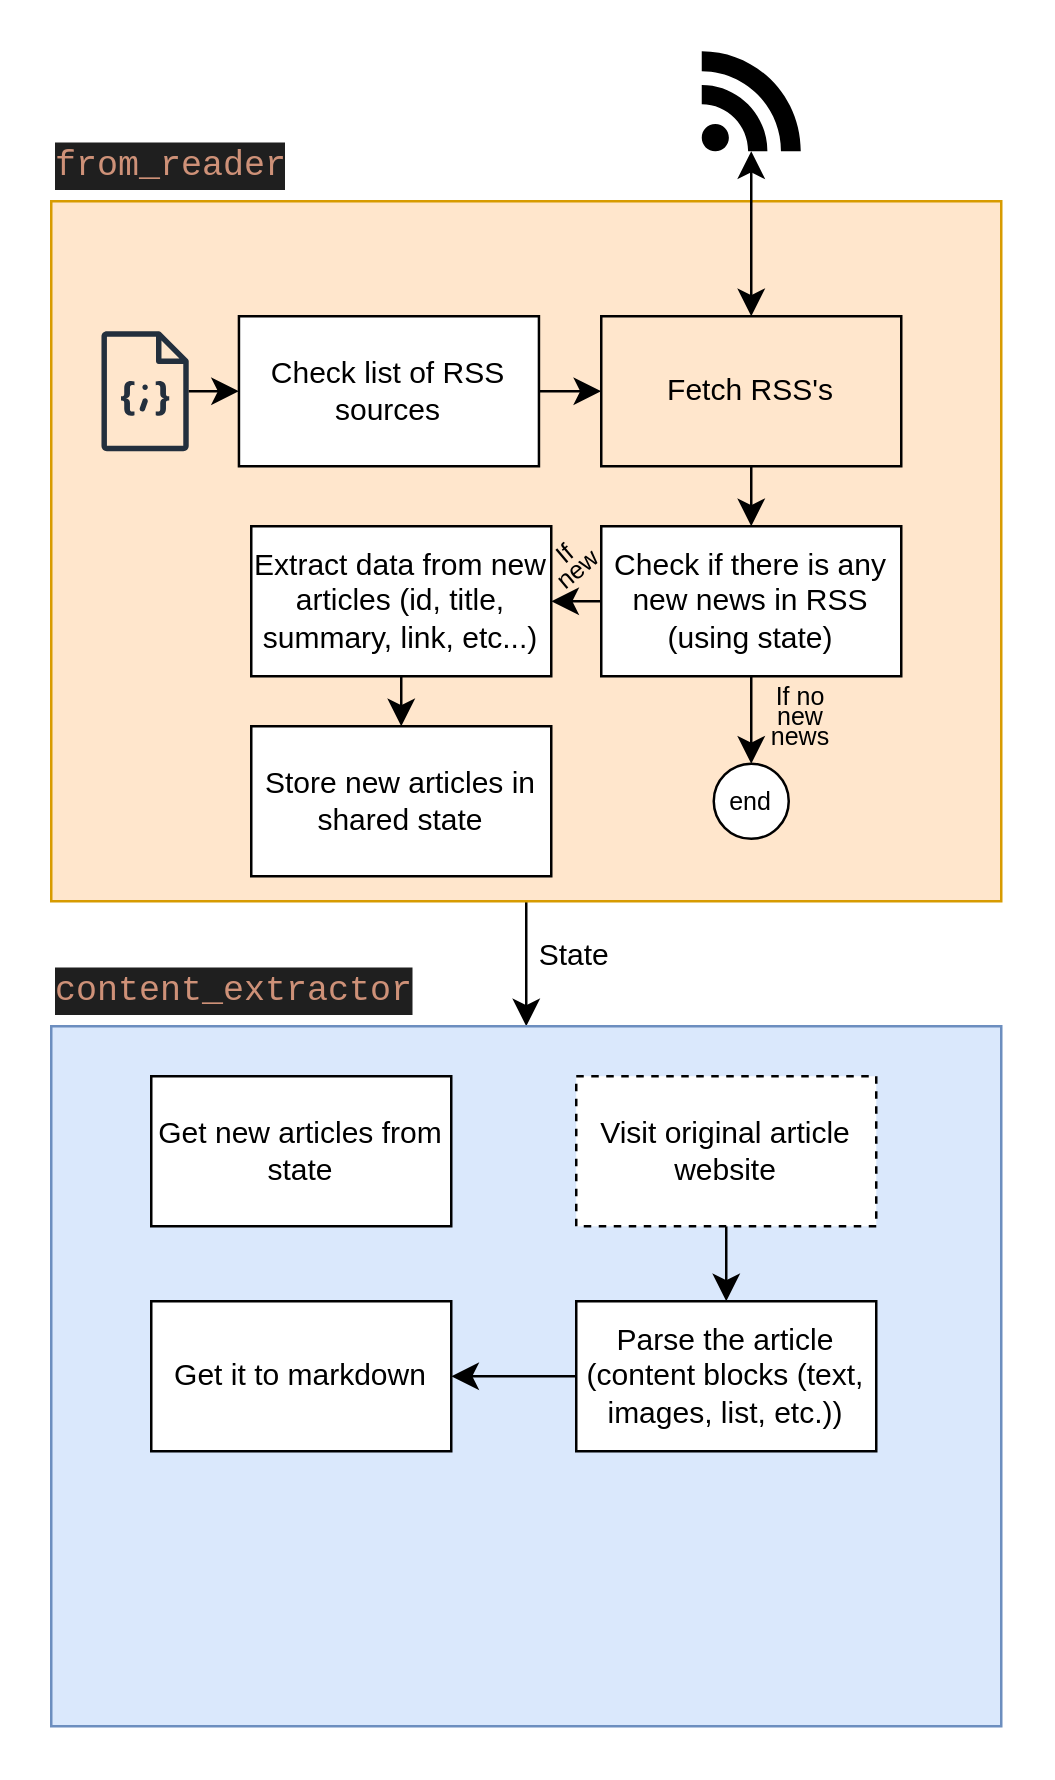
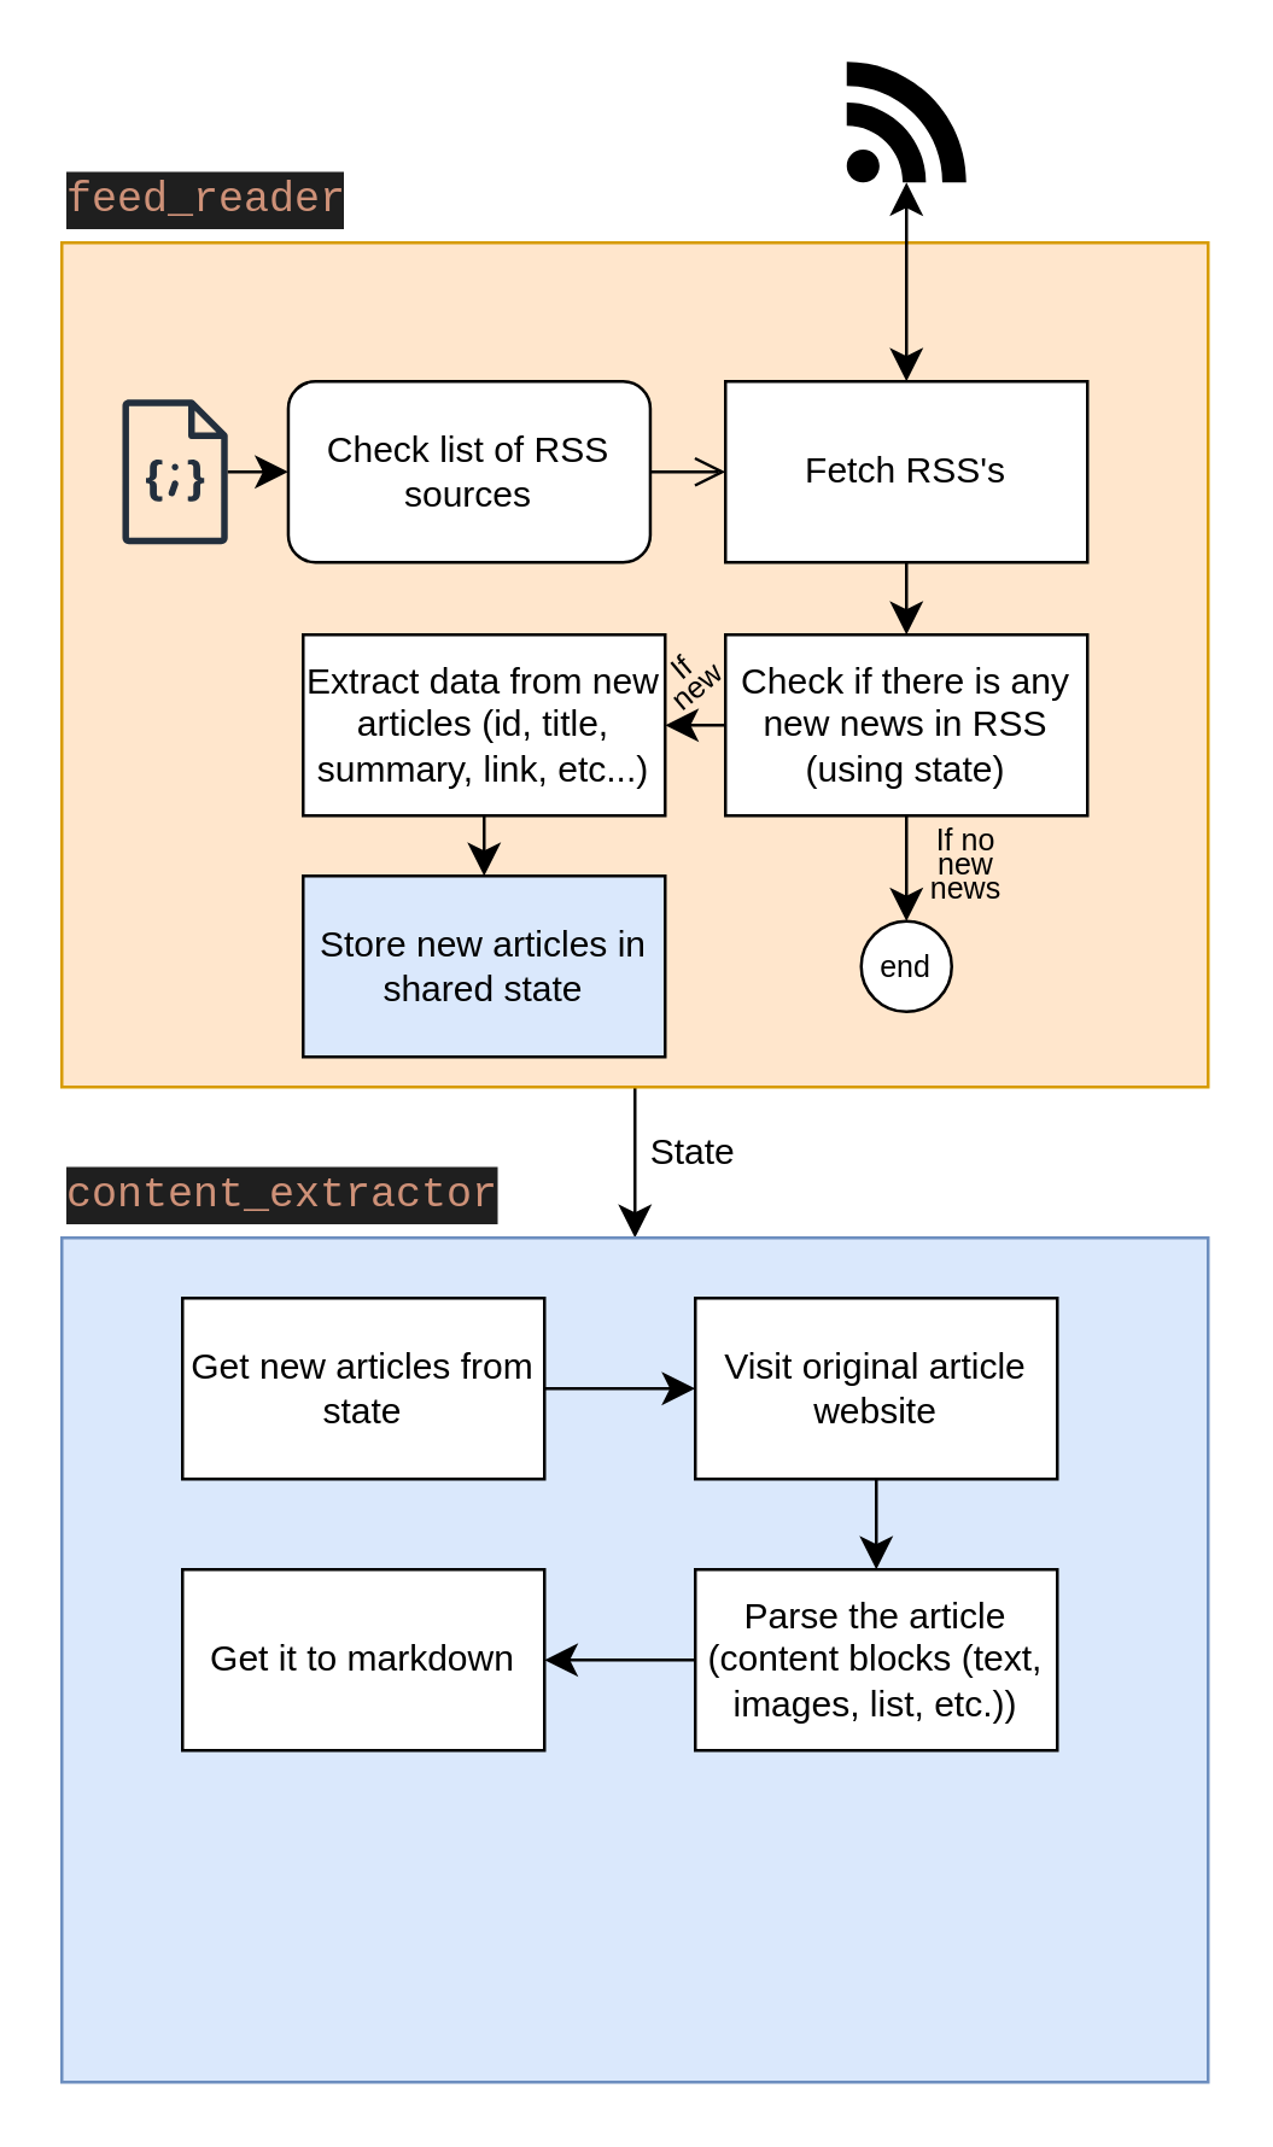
  <mxCell id="0" />
  <mxCell id="1" parent="0" />
  <mxCell id="2" style="edgeStyle=none;curved=1;rounded=0;orthogonalLoop=1;jettySize=auto;html=1;exitX=0.5;exitY=1;exitDx=0;exitDy=0;entryX=0.5;entryY=0;entryDx=0;entryDy=0;fontSize=12;startSize=8;endSize=8;" edge="1" parent="1" source="4" target="22"><mxGeometry relative="1" as="geometry" /></mxCell>
  <mxCell id="3" value="State" style="edgeLabel;html=1;align=center;verticalAlign=middle;resizable=0;points=[];fontSize=12;" vertex="1" connectable="0" parent="2"><mxGeometry x="-0.163" y="1" relative="1" as="geometry"><mxPoint x="17" as="offset" /></mxGeometry></mxCell>
  <mxCell id="4" value="" style="rounded=0;whiteSpace=wrap;html=1;fillColor=#ffe6cc;strokeColor=#d79b00;" vertex="1" parent="1"><mxGeometry x="20" y="80" width="380" height="280" as="geometry" /></mxCell>
  <mxCell id="5" value="" style="shape=mxgraph.signs.tech.rss;html=1;pointerEvents=1;fillColor=#000000;strokeColor=none;verticalLabelPosition=bottom;verticalAlign=top;align=center;" vertex="1" parent="1"><mxGeometry x="280.2" y="20" width="39.6" height="40" as="geometry" /></mxCell>
  <mxCell id="6" style="edgeStyle=none;curved=1;rounded=0;orthogonalLoop=1;jettySize=auto;html=1;exitX=0.5;exitY=1;exitDx=0;exitDy=0;entryX=0.5;entryY=0;entryDx=0;entryDy=0;fontSize=12;startSize=8;endSize=8;" edge="1" parent="1" source="7" target="16"><mxGeometry relative="1" as="geometry" /></mxCell>
- <mxCell id="7" value="Fetch RSS's" style="rounded=0;whiteSpace=wrap;html=1;fillColor=#ffe6cc;" vertex="1" parent="1"><mxGeometry x="240" y="126" width="120" height="60" as="geometry" /></mxCell>
+ <mxCell id="7" value="Fetch RSS's" style="rounded=0;whiteSpace=wrap;html=1;" vertex="1" parent="1"><mxGeometry x="240" y="126" width="120" height="60" as="geometry" /></mxCell>
  <mxCell id="8" value="" style="endArrow=classic;startArrow=classic;html=1;rounded=0;fontSize=12;startSize=8;endSize=8;curved=1;entryX=0.5;entryY=1;entryDx=0;entryDy=0;entryPerimeter=0;exitX=0.5;exitY=0;exitDx=0;exitDy=0;" edge="1" parent="1" source="7" target="5"><mxGeometry width="50" height="50" relative="1" as="geometry"><mxPoint x="310" y="260" as="sourcePoint" /><mxPoint x="360" y="210" as="targetPoint" /></mxGeometry></mxCell>
  <mxCell id="9" value="" style="sketch=0;outlineConnect=0;fontColor=#232F3E;gradientColor=none;fillColor=#232F3D;strokeColor=none;dashed=0;verticalLabelPosition=bottom;verticalAlign=top;align=center;html=1;fontSize=12;fontStyle=0;aspect=fixed;pointerEvents=1;shape=mxgraph.aws4.json_script;" vertex="1" parent="1"><mxGeometry x="40" y="132" width="35.08" height="48" as="geometry" /></mxCell>
- <mxCell id="10" style="edgeStyle=none;curved=1;rounded=0;orthogonalLoop=1;jettySize=auto;html=1;exitX=1;exitY=0.5;exitDx=0;exitDy=0;entryX=0;entryY=0.5;entryDx=0;entryDy=0;fontSize=12;startSize=8;endSize=8;" edge="1" parent="1" source="11" target="7"><mxGeometry relative="1" as="geometry" /></mxCell>
- <mxCell id="11" value="Check list of RSS sources" style="rounded=0;whiteSpace=wrap;html=1;" vertex="1" parent="1"><mxGeometry x="95.08" y="126" width="120" height="60" as="geometry" /></mxCell>
+ <mxCell id="10" style="edgeStyle=none;curved=1;rounded=0;orthogonalLoop=1;jettySize=auto;html=1;exitX=1;exitY=0.5;exitDx=0;exitDy=0;entryX=0;entryY=0.5;entryDx=0;entryDy=0;fontSize=12;startSize=8;endSize=8;endArrow=open;" edge="1" parent="1" source="11" target="7"><mxGeometry relative="1" as="geometry" /></mxCell>
+ <mxCell id="11" value="Check list of RSS sources" style="whiteSpace=wrap;html=1;rounded=1;" vertex="1" parent="1"><mxGeometry x="95.08" y="126" width="120" height="60" as="geometry" /></mxCell>
  <mxCell id="12" value="" style="endArrow=classic;html=1;rounded=0;fontSize=12;startSize=8;endSize=8;curved=1;entryX=0;entryY=0.5;entryDx=0;entryDy=0;" edge="1" parent="1" source="9" target="11"><mxGeometry width="50" height="50" relative="1" as="geometry"><mxPoint x="80" as="sourcePoint" y="140" /><mxPoint x="130" y="90" as="targetPoint" /></mxGeometry></mxCell>
- <mxCell id="13" value="&lt;div style=&quot;color: #cccccc;background-color: #1f1f1f;font-family: Consolas, 'Courier New', monospace;font-weight: normal;font-size: 14px;line-height: 19px;white-space: pre;&quot;&gt;&lt;div&gt;&lt;span style=&quot;color: #ce9178;&quot;&gt;from_reader&lt;/span&gt;&lt;/div&gt;&lt;/div&gt;" style="text;whiteSpace=wrap;html=1;" vertex="1" parent="1"><mxGeometry x="20" y="50" width="120" height="40" as="geometry" /></mxCell>
+ <mxCell id="13" value="&lt;div style=&quot;color: #cccccc;background-color: #1f1f1f;font-family: Consolas, 'Courier New', monospace;font-weight: normal;font-size: 14px;line-height: 19px;white-space: pre;&quot;&gt;&lt;div&gt;&lt;span style=&quot;color: #ce9178;&quot;&gt;feed_reader&lt;/span&gt;&lt;/div&gt;&lt;/div&gt;" style="text;whiteSpace=wrap;html=1;" vertex="1" parent="1"><mxGeometry x="20" y="50" width="120" height="40" as="geometry" /></mxCell>
  <mxCell id="14" style="edgeStyle=none;curved=1;rounded=0;orthogonalLoop=1;jettySize=auto;html=1;exitX=0;exitY=0.5;exitDx=0;exitDy=0;entryX=1;entryY=0.5;entryDx=0;entryDy=0;fontSize=12;startSize=8;endSize=8;" edge="1" parent="1" source="16" target="18"><mxGeometry relative="1" as="geometry" /></mxCell>
  <mxCell id="15" style="edgeStyle=none;curved=1;rounded=0;orthogonalLoop=1;jettySize=auto;html=1;exitX=0.5;exitY=1;exitDx=0;exitDy=0;entryX=0.5;entryY=0;entryDx=0;entryDy=0;fontSize=12;startSize=8;endSize=8;" edge="1" parent="1" source="16" target="25"><mxGeometry relative="1" as="geometry" /></mxCell>
  <mxCell id="16" value="Check if there is any new news in RSS (using state)" style="rounded=0;whiteSpace=wrap;html=1;" vertex="1" parent="1"><mxGeometry x="240" y="210" width="120" height="60" as="geometry" /></mxCell>
  <mxCell id="17" style="edgeStyle=none;curved=1;rounded=0;orthogonalLoop=1;jettySize=auto;html=1;exitX=0.5;exitY=1;exitDx=0;exitDy=0;entryX=0.5;entryY=0;entryDx=0;entryDy=0;fontSize=12;startSize=8;endSize=8;" edge="1" parent="1" source="18" target="20"><mxGeometry relative="1" as="geometry" /></mxCell>
  <mxCell id="18" value="Extract data from new articles (id, title, summary, link, etc...)" style="rounded=0;whiteSpace=wrap;html=1;" vertex="1" parent="1"><mxGeometry x="100" y="210" width="120" height="60" as="geometry" /></mxCell>
  <mxCell id="19" value="&lt;div style=&quot;line-height: 80%;&quot;&gt;If&lt;div&gt;new&lt;/div&gt;&lt;/div&gt;" style="text;html=1;align=center;verticalAlign=middle;whiteSpace=wrap;rounded=0;fontSize=10;rotation=-40;spacing=0;" vertex="1" parent="1"><mxGeometry x="213" y="219" width="30" height="10" as="geometry" /></mxCell>
- <mxCell id="20" value="Store new articles in shared state" style="rounded=0;whiteSpace=wrap;html=1;" vertex="1" parent="1"><mxGeometry x="100" y="290" width="120" height="60" as="geometry" /></mxCell>
+ <mxCell id="20" value="Store new articles in shared state" style="rounded=0;whiteSpace=wrap;html=1;fillColor=#dae8fc;" vertex="1" parent="1"><mxGeometry x="100" y="290" width="120" height="60" as="geometry" /></mxCell>
  <mxCell id="21" value="&lt;div style=&quot;color: #cccccc;background-color: #1f1f1f;font-family: Consolas, 'Courier New', monospace;font-weight: normal;font-size: 14px;line-height: 19px;white-space: pre;&quot;&gt;&lt;div&gt;&lt;span style=&quot;color: #ce9178;&quot;&gt;content_extractor&lt;/span&gt;&lt;/div&gt;&lt;/div&gt;" style="text;whiteSpace=wrap;html=1;" vertex="1" parent="1"><mxGeometry x="20" y="380" width="160" height="40" as="geometry" /></mxCell>
  <mxCell id="22" value="" style="rounded=0;whiteSpace=wrap;html=1;fillColor=#dae8fc;strokeColor=#6c8ebf;" vertex="1" parent="1"><mxGeometry x="20" y="410" width="380" height="280" as="geometry" /></mxCell>
+ <mxCell id="23" style="edgeStyle=none;curved=1;rounded=0;orthogonalLoop=1;jettySize=auto;html=1;exitX=1;exitY=0.5;exitDx=0;exitDy=0;entryX=0;entryY=0.5;entryDx=0;entryDy=0;fontSize=12;startSize=8;endSize=8;" edge="1" parent="1" source="24" target="29"><mxGeometry relative="1" as="geometry" /></mxCell>
  <mxCell id="24" value="Get new articles from state" style="rounded=0;whiteSpace=wrap;html=1;" vertex="1" parent="1"><mxGeometry x="60" y="430" width="120" height="60" as="geometry" /></mxCell>
  <mxCell id="25" value="" style="ellipse;whiteSpace=wrap;html=1;aspect=fixed;" vertex="1" parent="1"><mxGeometry x="285" y="305" width="30" height="30" as="geometry" /></mxCell>
  <mxCell id="26" value="&lt;div style=&quot;line-height: 80%;&quot;&gt;If no new news&lt;/div&gt;" style="text;html=1;align=center;verticalAlign=middle;whiteSpace=wrap;rounded=0;fontSize=10;rotation=0;spacing=0;" vertex="1" parent="1"><mxGeometry x="305" y="278" width="30" height="15" as="geometry" /></mxCell>
  <mxCell id="27" value="&lt;div style=&quot;line-height: 80%;&quot;&gt;end&lt;/div&gt;" style="text;html=1;align=center;verticalAlign=middle;whiteSpace=wrap;rounded=0;fontSize=10;rotation=0;spacing=0;" vertex="1" parent="1"><mxGeometry x="285" y="312" width="30" height="15" as="geometry" /></mxCell>
  <mxCell id="28" style="edgeStyle=none;curved=1;rounded=0;orthogonalLoop=1;jettySize=auto;html=1;exitX=0.5;exitY=1;exitDx=0;exitDy=0;entryX=0.5;entryY=0;entryDx=0;entryDy=0;fontSize=12;startSize=8;endSize=8;" edge="1" parent="1" source="29" target="31"><mxGeometry relative="1" as="geometry" /></mxCell>
- <mxCell id="29" value="Visit original article website" style="rounded=0;whiteSpace=wrap;html=1;dashed=1;" vertex="1" parent="1"><mxGeometry y="430" width="120" height="60" as="geometry" x="230" /></mxCell>
+ <mxCell id="29" value="Visit original article website" style="rounded=0;whiteSpace=wrap;html=1;" vertex="1" parent="1"><mxGeometry y="430" width="120" height="60" as="geometry" x="230" /></mxCell>
  <mxCell id="30" style="edgeStyle=none;curved=1;rounded=0;orthogonalLoop=1;jettySize=auto;html=1;exitX=0;exitY=0.5;exitDx=0;exitDy=0;fontSize=12;startSize=8;endSize=8;" edge="1" parent="1" source="31" target="32"><mxGeometry relative="1" as="geometry" /></mxCell>
  <mxCell id="31" value="Parse the article (content blocks (text, images, list, etc.))" style="rounded=0;whiteSpace=wrap;html=1;" vertex="1" parent="1"><mxGeometry y="520" width="120" height="60" as="geometry" x="230" /></mxCell>
  <mxCell id="32" value="Get it to markdown" style="rounded=0;whiteSpace=wrap;html=1;" vertex="1" parent="1"><mxGeometry x="60" y="520" width="120" height="60" as="geometry" /></mxCell>
